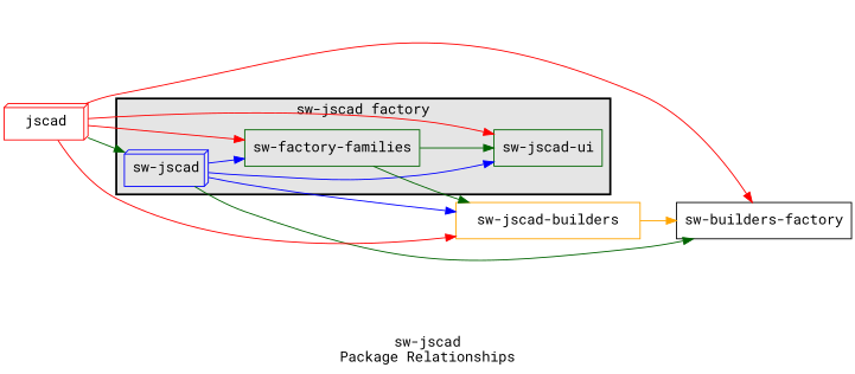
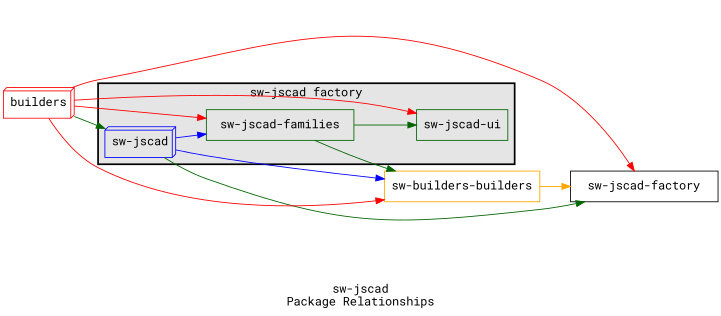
  digraph {
    fontname="Roboto Mono"
    label="\nsw-jscad\nPackage Relationships"
    rankdir=LR
    node [color=darkgreen fontname="Roboto Mono" shape=box]
    edge [color=darkgreen fontname="Roboto Mono"]
    n1 [bgcolor=white color=blue label="sw-jscad" shape=box3d]
    n2 [bgcolor=white label="sw-jscad-ui"]
-   n3 [bgcolor=white label="sw-factory-families"]
-   n4 [color=orange label="sw-jscad-builders"]
-   n5 [label="sw-builders-factory" color=""]
-   jscad [color=red shape=box3d]
+   n3 [bgcolor=white label="sw-jscad-families"]
+   n4 [color=orange label="sw-builders-builders"]
+   n5 [label="sw-jscad-factory" color=""]
+   jscad [color=red shape=box3d label=builders]
    subgraph cluster_1 {
      bgcolor=grey90
      color=black
      label="sw-jscad factory"
      penwidth=2
      n1
      n2
      n3
    }
-   n1 -> n2 [color=blue]
    n1 -> n3 [color=blue]
    n1 -> n4 [color=blue]
    n1 -> n5
    n3 -> n2
    n3 -> n4
    n4 -> n5 [color=orange]
    jscad -> n1
    jscad -> n2 [color=red]
    jscad -> n3 [color=red]
    jscad -> n4 [color=red]
    jscad -> n5 [color=red]
  }
